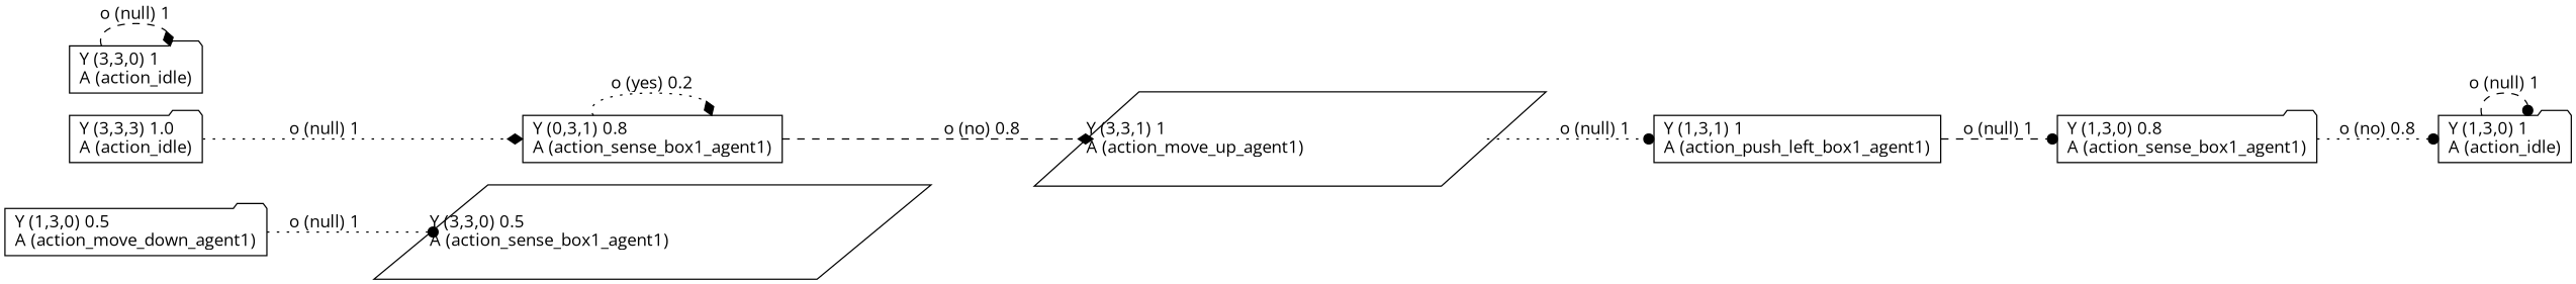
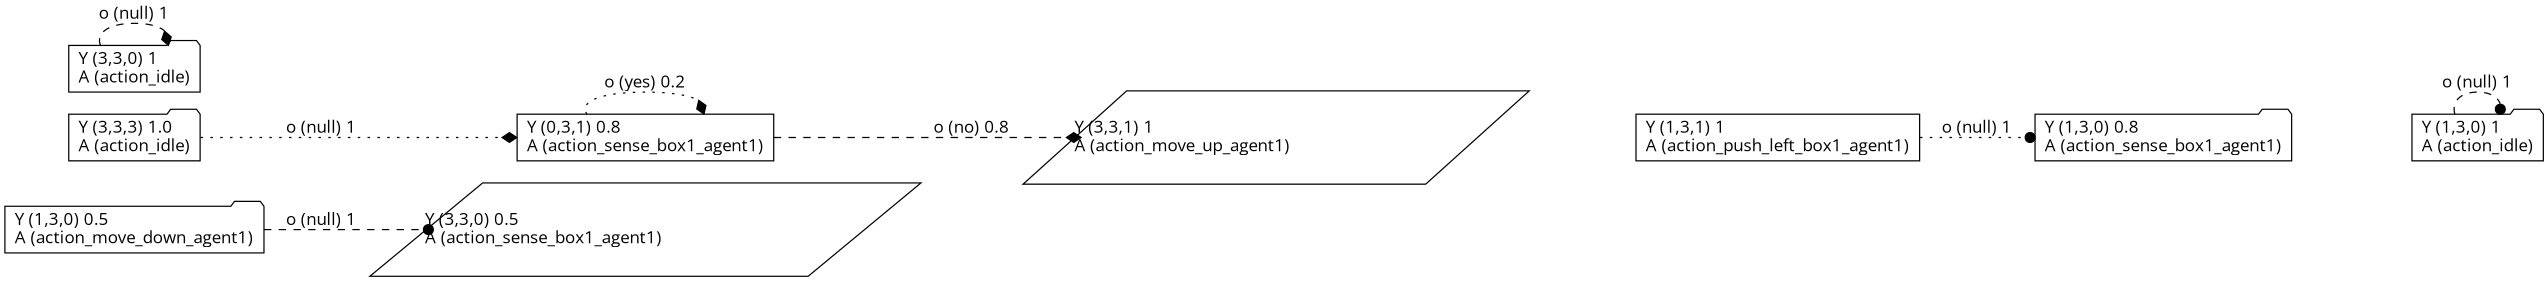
  digraph {
    fontname="Open Sans"
    rankdir=LR
    node [fontname="Open Sans" shape=folder]
    edge [arrowhead=dot fontname="Open Sans" style=dotted]
    n1 [label="Y (1,3,0) 0.5\lA (action_move_down_agent1)\l" labeljust=l]
    n2 [label="Y (3,3,0) 0.5\lA (action_sense_box1_agent1)\l" shape=parallelogram]
    n3 [label="Y (3,3,3) 1.0\lA (action_idle)\l"]
    n4 [label="Y (0,3,1) 0.8\lA (action_sense_box1_agent1)\l" shape=box]
    n5 [label="Y (3,3,1) 1\lA (action_move_up_agent1)\l" shape=parallelogram]
    n6 [label="Y (3,3,0) 1\lA (action_idle)\l"]
    n7 [label="Y (1,3,0) 0.8\lA (action_sense_box1_agent1)\l"]
    n8 [label="Y (1,3,0) 1\lA (action_idle)\l"]
    n9 [label="Y (1,3,1) 1\lA (action_push_left_box1_agent1)\l" shape=box]
-   n1 -> n2 [label="o (null) 1\l"]
+   n1 -> n2 [label="o (null) 1\l" style=dashed]
    n3 -> n4 [arrowhead=diamond label="o (null) 1\l"]
    n4 -> n4 [arrowhead=diamond label="o (yes) 0.2\l"]
    n4 -> n5 [arrowhead=diamond label="o (no) 0.8\l" style=dashed]
-   n5 -> n9 [label="o (null) 1\l"]
    n6 -> n6 [arrowhead=diamond label="o (null) 1\l" style=dashed]
-   n7 -> n8 [label="o (no) 0.8\l"]
    n8 -> n8 [label="o (null) 1\l" style=dashed]
-   n9 -> n7 [label="o (null) 1\l" style=dashed]
+   n9 -> n7 [label="o (null) 1\l"]
  }
